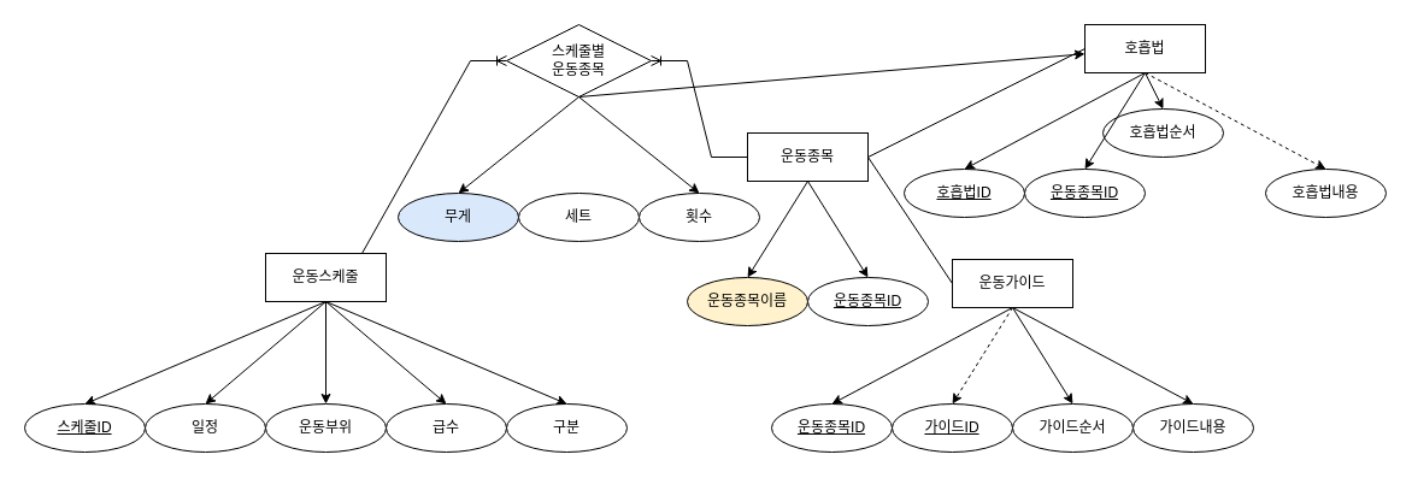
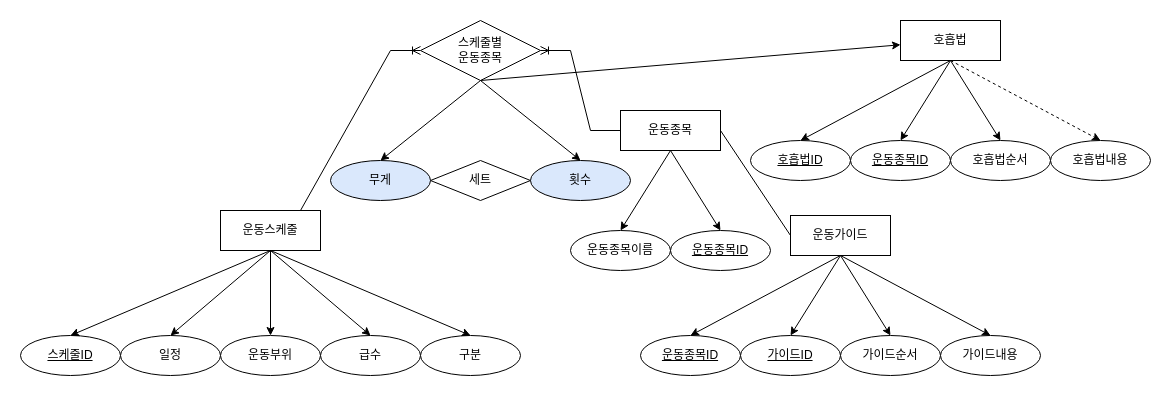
  <mxCell id="0" />
  <mxCell id="1" parent="0" />
  <mxCell id="2" value="" style="edgeStyle=entityRelationEdgeStyle;fontSize=12;html=1;endArrow=ERoneToMany;rounded=0;entryX=1;entryY=0.5;entryDx=0;entryDy=0;exitX=0;exitY=0.5;exitDx=0;exitDy=0;" edge="1" parent="1" source="6" target="23"><mxGeometry width="100" height="100" relative="1" as="geometry"><mxPoint x="592.5" y="130" as="sourcePoint" /><mxPoint x="692.5" y="30" as="targetPoint" /></mxGeometry></mxCell>
  <mxCell id="3" value="" style="edgeStyle=entityRelationEdgeStyle;fontSize=12;html=1;endArrow=ERoneToMany;rounded=0;entryX=0;entryY=0.5;entryDx=0;entryDy=0;exitX=0.5;exitY=0;exitDx=0;exitDy=0;" edge="1" parent="1" source="12" target="23"><mxGeometry width="100" height="100" relative="1" as="geometry"><mxPoint x="442.5" y="250" as="sourcePoint" /><mxPoint x="542.5" y="150" as="targetPoint" /></mxGeometry></mxCell>
  <mxCell id="4" value="" style="group" vertex="1" connectable="0" parent="1"><mxGeometry x="570" y="110" width="200" height="160" as="geometry" /></mxCell>
- <mxCell id="5" value="운동종목이름" style="ellipse;whiteSpace=wrap;html=1;align=center;fillColor=#fff2cc;" vertex="1" parent="4"><mxGeometry y="120" width="100" height="40" as="geometry" /></mxCell>
+ <mxCell id="5" value="운동종목이름" style="ellipse;whiteSpace=wrap;html=1;align=center;" vertex="1" parent="4"><mxGeometry y="120" width="100" height="40" as="geometry" /></mxCell>
  <mxCell id="6" value="운동종목" style="whiteSpace=wrap;html=1;align=center;" vertex="1" parent="4"><mxGeometry x="50" width="100" height="40" as="geometry" /></mxCell>
  <mxCell id="7" value="운동종목ID" style="ellipse;whiteSpace=wrap;html=1;align=center;fontStyle=4;" vertex="1" parent="4"><mxGeometry x="100" y="120" width="100" height="40" as="geometry" /></mxCell>
  <mxCell id="8" value="" style="endArrow=classic;html=1;rounded=0;exitX=0.5;exitY=1;exitDx=0;exitDy=0;entryX=0.5;entryY=0;entryDx=0;entryDy=0;" edge="1" source="6" target="5" parent="4"><mxGeometry width="50" height="50" relative="1" as="geometry"><mxPoint x="-510" y="210" as="sourcePoint" /><mxPoint x="-320" y="310" as="targetPoint" /></mxGeometry></mxCell>
  <mxCell id="9" value="" style="endArrow=classic;html=1;rounded=0;exitX=0.5;exitY=1;exitDx=0;exitDy=0;entryX=0.5;entryY=0;entryDx=0;entryDy=0;" edge="1" source="6" target="7" parent="4"><mxGeometry width="50" height="50" relative="1" as="geometry"><mxPoint x="-500" y="220" as="sourcePoint" /><mxPoint x="-420" y="310" as="targetPoint" /></mxGeometry></mxCell>
  <mxCell id="10" value="" style="group" vertex="1" connectable="0" parent="1"><mxGeometry y="210" width="500" height="165" as="geometry" x="20" /></mxCell>
  <mxCell id="11" value="급수" style="ellipse;whiteSpace=wrap;html=1;align=center;" vertex="1" parent="10"><mxGeometry x="300" y="125" width="100" height="40" as="geometry" /></mxCell>
  <mxCell id="12" value="운동스케줄" style="whiteSpace=wrap;html=1;align=center;" vertex="1" parent="10"><mxGeometry x="200" width="100" height="40" as="geometry" /></mxCell>
  <mxCell id="13" value="스케줄ID" style="ellipse;whiteSpace=wrap;html=1;align=center;fontStyle=4;" vertex="1" parent="10"><mxGeometry y="125" width="100" height="40" as="geometry" /></mxCell>
  <mxCell id="14" value="구분" style="ellipse;whiteSpace=wrap;html=1;align=center;" vertex="1" parent="10"><mxGeometry x="400" y="125" width="100" height="40" as="geometry" /></mxCell>
  <mxCell id="15" value="일정" style="ellipse;whiteSpace=wrap;html=1;align=center;" vertex="1" parent="10"><mxGeometry x="100" y="125" width="100" height="40" as="geometry" /></mxCell>
  <mxCell id="16" value="운동부위" style="ellipse;whiteSpace=wrap;html=1;align=center;" vertex="1" parent="10"><mxGeometry x="200" y="125" width="100" height="40" as="geometry" /></mxCell>
  <mxCell id="17" value="" style="endArrow=classic;html=1;rounded=0;exitX=0.5;exitY=1;exitDx=0;exitDy=0;entryX=0.5;entryY=0;entryDx=0;entryDy=0;" edge="1" parent="10" source="12" target="16"><mxGeometry width="50" height="50" relative="1" as="geometry"><mxPoint x="200" as="sourcePoint" /><mxPoint x="250" y="-50" as="targetPoint" /></mxGeometry></mxCell>
  <mxCell id="18" value="" style="endArrow=classic;html=1;rounded=0;exitX=0.5;exitY=1;exitDx=0;exitDy=0;entryX=0.5;entryY=0;entryDx=0;entryDy=0;" edge="1" parent="10" source="12" target="15"><mxGeometry width="50" height="50" relative="1" as="geometry"><mxPoint x="80" y="-80" as="sourcePoint" /><mxPoint x="490" y="40" as="targetPoint" /></mxGeometry></mxCell>
  <mxCell id="19" value="" style="endArrow=classic;html=1;rounded=0;exitX=0.5;exitY=1;exitDx=0;exitDy=0;entryX=0.5;entryY=0;entryDx=0;entryDy=0;" edge="1" parent="10" source="12" target="14"><mxGeometry width="50" height="50" relative="1" as="geometry"><mxPoint x="90" y="-70" as="sourcePoint" /><mxPoint x="390" y="40" as="targetPoint" /></mxGeometry></mxCell>
  <mxCell id="20" value="" style="endArrow=classic;html=1;rounded=0;exitX=0.5;exitY=1;exitDx=0;exitDy=0;entryX=0.5;entryY=0;entryDx=0;entryDy=0;" edge="1" parent="10" source="12" target="11"><mxGeometry width="50" height="50" relative="1" as="geometry"><mxPoint x="100" y="-60" as="sourcePoint" /><mxPoint x="290" y="40" as="targetPoint" /></mxGeometry></mxCell>
  <mxCell id="21" value="" style="endArrow=classic;html=1;rounded=0;exitX=0.5;exitY=1;exitDx=0;exitDy=0;entryX=0.5;entryY=0;entryDx=0;entryDy=0;" edge="1" parent="10" source="12" target="13"><mxGeometry width="50" height="50" relative="1" as="geometry"><mxPoint x="110" y="-50" as="sourcePoint" /><mxPoint x="190" y="40" as="targetPoint" /></mxGeometry></mxCell>
  <mxCell id="22" value="" style="group" vertex="1" connectable="0" parent="1"><mxGeometry x="330" y="20" width="300" height="180" as="geometry" /></mxCell>
  <mxCell id="23" value="스케줄별&lt;br&gt;운동종목" style="shape=rhombus;perimeter=rhombusPerimeter;whiteSpace=wrap;html=1;align=center;" vertex="1" parent="22"><mxGeometry x="90" width="120" height="60" as="geometry" /></mxCell>
- <mxCell id="24" value="세트" style="ellipse;whiteSpace=wrap;html=1;align=center;" vertex="1" parent="22"><mxGeometry x="100" y="140" width="100" height="40" as="geometry" /></mxCell>
+ <mxCell id="24" value="세트" style="rhombus;whiteSpace=wrap;html=1;align=center;" vertex="1" parent="22"><mxGeometry x="100" y="140" width="100" height="40" as="geometry" /></mxCell>
  <mxCell id="25" value="무게" style="ellipse;whiteSpace=wrap;html=1;align=center;fillColor=#dae8fc;" vertex="1" parent="22"><mxGeometry y="140" width="100" height="40" as="geometry" /></mxCell>
- <mxCell id="26" value="횟수" style="ellipse;whiteSpace=wrap;html=1;align=center;" vertex="1" parent="22"><mxGeometry x="200" y="140" width="100" height="40" as="geometry" /></mxCell>
+ <mxCell id="26" value="횟수" style="ellipse;whiteSpace=wrap;html=1;align=center;fillColor=#dae8fc;" vertex="1" parent="22"><mxGeometry x="200" y="140" width="100" height="40" as="geometry" /></mxCell>
  <mxCell id="27" value="" style="endArrow=classic;html=1;rounded=0;exitX=0.5;exitY=1;exitDx=0;exitDy=0;" edge="1" parent="22" source="23" target="42"><mxGeometry width="50" height="50" relative="1" as="geometry"><mxPoint x="120" y="340" as="sourcePoint" /><mxPoint x="170" y="290" as="targetPoint" /></mxGeometry></mxCell>
  <mxCell id="28" value="" style="endArrow=classic;html=1;rounded=0;entryX=0.5;entryY=0;entryDx=0;entryDy=0;exitX=0.5;exitY=1;exitDx=0;exitDy=0;" edge="1" parent="22" source="23" target="25"><mxGeometry width="50" height="50" relative="1" as="geometry"><mxPoint x="130" y="350" as="sourcePoint" /><mxPoint x="130" y="370" as="targetPoint" /></mxGeometry></mxCell>
  <mxCell id="29" value="" style="endArrow=classic;html=1;rounded=0;entryX=0.5;entryY=0;entryDx=0;entryDy=0;exitX=0.5;exitY=1;exitDx=0;exitDy=0;" edge="1" parent="22" source="23" target="26"><mxGeometry width="50" height="50" relative="1" as="geometry"><mxPoint x="140" y="360" as="sourcePoint" /><mxPoint x="140" y="380" as="targetPoint" /></mxGeometry></mxCell>
  <mxCell id="30" value="" style="endArrow=none;html=1;rounded=0;exitX=1;exitY=0.5;exitDx=0;exitDy=0;entryX=0;entryY=0.5;entryDx=0;entryDy=0;" edge="1" parent="1" source="6" target="32"><mxGeometry width="50" height="50" relative="1" as="geometry"><mxPoint x="322.5" y="230" as="sourcePoint" /><mxPoint x="372.5" y="180" as="targetPoint" /></mxGeometry></mxCell>
  <mxCell id="31" value="" style="group" vertex="1" connectable="0" parent="1"><mxGeometry x="640" y="215" width="400" height="160" as="geometry" /></mxCell>
  <mxCell id="32" value="운동가이드" style="whiteSpace=wrap;html=1;align=center;" vertex="1" parent="31"><mxGeometry x="150" width="100" height="40" as="geometry" /></mxCell>
  <mxCell id="33" value="가이드ID" style="ellipse;whiteSpace=wrap;html=1;align=center;fontStyle=4;" vertex="1" parent="31"><mxGeometry x="100" y="120" width="100" height="40" as="geometry" /></mxCell>
  <mxCell id="34" value="가이드순서" style="ellipse;whiteSpace=wrap;html=1;align=center;" vertex="1" parent="31"><mxGeometry x="200" y="120" width="100" height="40" as="geometry" /></mxCell>
  <mxCell id="35" value="가이드내용" style="ellipse;whiteSpace=wrap;html=1;align=center;" vertex="1" parent="31"><mxGeometry x="300" y="120" width="100" height="40" as="geometry" /></mxCell>
  <mxCell id="36" value="" style="endArrow=classic;html=1;rounded=0;exitX=0.5;exitY=1;exitDx=0;exitDy=0;entryX=0.5;entryY=0;entryDx=0;entryDy=0;" edge="1" parent="31" source="32" target="35"><mxGeometry width="50" height="50" relative="1" as="geometry"><mxPoint x="160" y="-35" as="sourcePoint" /><mxPoint x="210" y="-85" as="targetPoint" /></mxGeometry></mxCell>
  <mxCell id="37" value="" style="endArrow=classic;html=1;rounded=0;exitX=0.5;exitY=1;exitDx=0;exitDy=0;entryX=0.5;entryY=0;entryDx=0;entryDy=0;" edge="1" parent="31" source="32" target="34"><mxGeometry width="50" height="50" relative="1" as="geometry"><mxPoint x="40" y="-115" as="sourcePoint" /><mxPoint x="450" y="5" as="targetPoint" /></mxGeometry></mxCell>
- <mxCell id="38" value="" style="endArrow=classic;html=1;rounded=0;exitX=0.5;exitY=1;exitDx=0;exitDy=0;entryX=0.5;entryY=0;entryDx=0;entryDy=0;dashed=1;" edge="1" parent="31" source="32" target="33"><mxGeometry width="50" height="50" relative="1" as="geometry"><mxPoint x="70" y="-85" as="sourcePoint" /><mxPoint x="150" y="5" as="targetPoint" /></mxGeometry></mxCell>
+ <mxCell id="38" value="" style="endArrow=classic;html=1;rounded=0;exitX=0.5;exitY=1;exitDx=0;exitDy=0;entryX=0.5;entryY=0;entryDx=0;entryDy=0;" edge="1" parent="31" source="32" target="33"><mxGeometry width="50" height="50" relative="1" as="geometry"><mxPoint x="70" y="-85" as="sourcePoint" /><mxPoint x="150" y="5" as="targetPoint" /></mxGeometry></mxCell>
  <mxCell id="39" value="운동종목ID" style="ellipse;whiteSpace=wrap;html=1;align=center;fontStyle=4;" vertex="1" parent="31"><mxGeometry y="120" width="100" height="40" as="geometry" /></mxCell>
  <mxCell id="40" value="" style="endArrow=classic;html=1;rounded=0;exitX=0.5;exitY=1;exitDx=0;exitDy=0;entryX=0.5;entryY=0;entryDx=0;entryDy=0;" edge="1" parent="31" target="39" source="32"><mxGeometry width="50" height="50" relative="1" as="geometry"><mxPoint x="120" y="45" as="sourcePoint" /><mxPoint x="60" y="10" as="targetPoint" /></mxGeometry></mxCell>
  <mxCell id="41" value="" style="group" vertex="1" connectable="0" parent="1"><mxGeometry x="750" y="20" width="400" height="160" as="geometry" /></mxCell>
  <mxCell id="42" value="호흡법" style="whiteSpace=wrap;html=1;align=center;" vertex="1" parent="41"><mxGeometry x="150" width="100" height="40" as="geometry" /></mxCell>
  <mxCell id="43" value="운동종목ID" style="ellipse;whiteSpace=wrap;html=1;align=center;fontStyle=4;" vertex="1" parent="41"><mxGeometry x="100" y="120" width="100" height="40" as="geometry" /></mxCell>
- <mxCell id="44" value="호흡법순서" style="ellipse;whiteSpace=wrap;html=1;align=center;" vertex="1" parent="41"><mxGeometry x="165" y="70" width="100" height="40" as="geometry" /></mxCell>
+ <mxCell id="44" value="호흡법순서" style="ellipse;whiteSpace=wrap;html=1;align=center;" vertex="1" parent="41"><mxGeometry x="200" y="120" width="100" height="40" as="geometry" /></mxCell>
  <mxCell id="45" value="호흡법내용" style="ellipse;whiteSpace=wrap;html=1;align=center;" vertex="1" parent="41"><mxGeometry x="300" y="120" width="100" height="40" as="geometry" /></mxCell>
  <mxCell id="46" value="" style="endArrow=classic;html=1;rounded=0;exitX=0.5;exitY=1;exitDx=0;exitDy=0;entryX=0.5;entryY=0;entryDx=0;entryDy=0;dashed=1;" edge="1" parent="41" source="42" target="45"><mxGeometry width="50" height="50" relative="1" as="geometry"><mxPoint x="160" y="-35" as="sourcePoint" /><mxPoint x="210" y="-85" as="targetPoint" /></mxGeometry></mxCell>
  <mxCell id="47" value="" style="endArrow=classic;html=1;rounded=0;exitX=0.5;exitY=1;exitDx=0;exitDy=0;entryX=0.5;entryY=0;entryDx=0;entryDy=0;" edge="1" parent="41" source="42" target="44"><mxGeometry width="50" height="50" relative="1" as="geometry"><mxPoint x="40" y="-115" as="sourcePoint" /><mxPoint x="450" y="5" as="targetPoint" /></mxGeometry></mxCell>
  <mxCell id="48" value="" style="endArrow=classic;html=1;rounded=0;exitX=0.5;exitY=1;exitDx=0;exitDy=0;entryX=0.5;entryY=0;entryDx=0;entryDy=0;" edge="1" parent="41" source="42" target="43"><mxGeometry width="50" height="50" relative="1" as="geometry"><mxPoint x="70" y="-85" as="sourcePoint" /><mxPoint x="150" y="5" as="targetPoint" /></mxGeometry></mxCell>
  <mxCell id="49" value="호흡법ID" style="ellipse;whiteSpace=wrap;html=1;align=center;fontStyle=4;" vertex="1" parent="41"><mxGeometry y="120" width="100" height="40" as="geometry" /></mxCell>
  <mxCell id="50" value="" style="endArrow=classic;html=1;rounded=0;exitX=0.5;exitY=1;exitDx=0;exitDy=0;entryX=0.5;entryY=0;entryDx=0;entryDy=0;" edge="1" parent="41" source="42" target="49"><mxGeometry width="50" height="50" relative="1" as="geometry"><mxPoint x="120" y="45" as="sourcePoint" /><mxPoint x="60" y="10" as="targetPoint" /></mxGeometry></mxCell>
- <mxCell id="51" value="" style="endArrow=none;html=1;rounded=0;entryX=0;entryY=0.5;entryDx=0;entryDy=0;exitX=1;exitY=0.5;exitDx=0;exitDy=0;" edge="1" parent="1" source="6" target="42"><mxGeometry relative="1" as="geometry"><mxPoint x="622.5" y="200" as="sourcePoint" /><mxPoint x="782.5" y="200" as="targetPoint" /></mxGeometry></mxCell>
